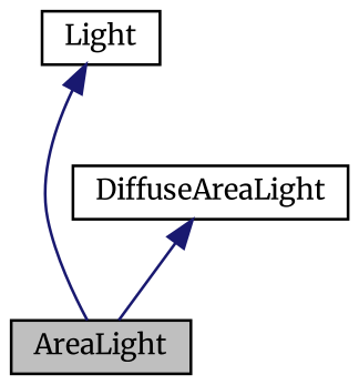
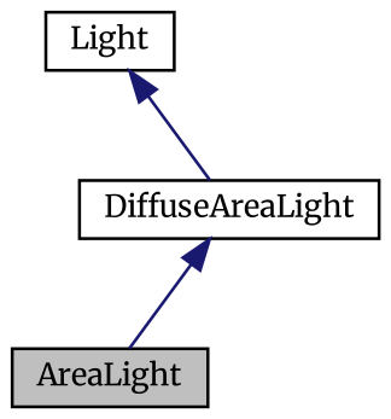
  digraph {
    fontname=Merriweather
    node [color=black fillcolor=white fontname=Merriweather fontsize=10 shape=box style=filled]
    edge [color=midnightblue dir=back fontname=Merriweather fontsize=10 labelfontname=Helvetica labelfontsize=10 style=solid]
    n1 [fillcolor=grey75 fontcolor=black height=0.2 label=AreaLight width=0.4]
    n2 [height=0.2 label=DiffuseAreaLight width=0.4]
    n3 [height=0.2 label=Light width=0.4]
    n2 -> n1
-   n3 -> n1
+   n3 -> n2
  }
